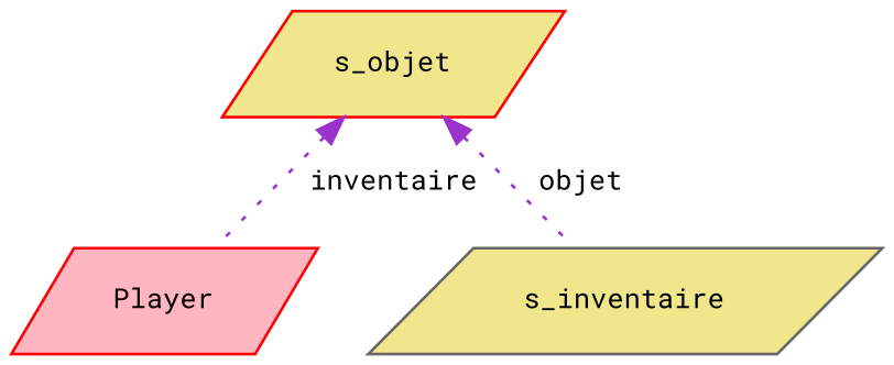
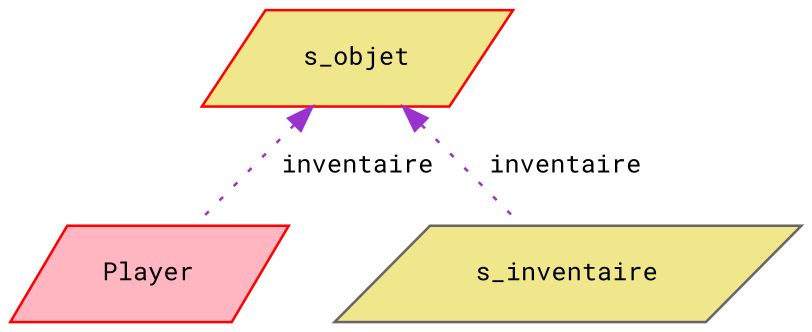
  digraph {
    fontname="Roboto Mono"
    node [color=red fillcolor=khaki fontname="Roboto Mono" fontsize=10 shape=parallelogram style=filled]
    edge [color=darkorchid3 dir=back fontname="Roboto Mono" fontsize=10 labelfontname=Helvetica labelfontsize=10 style=dotted]
    n1 [fillcolor=lightpink fontcolor=black height=0.2 label=Player width=0.4]
    n2 [color=gray40 height=0.2 label=s_inventaire width=0.4]
    n3 [height=0.2 label=s_objet width=0.4]
    n3 -> n1 [label=" inventaire"]
-   n3 -> n2 [label=" objet"]
+   n3 -> n2 [label=" inventaire"]
  }
